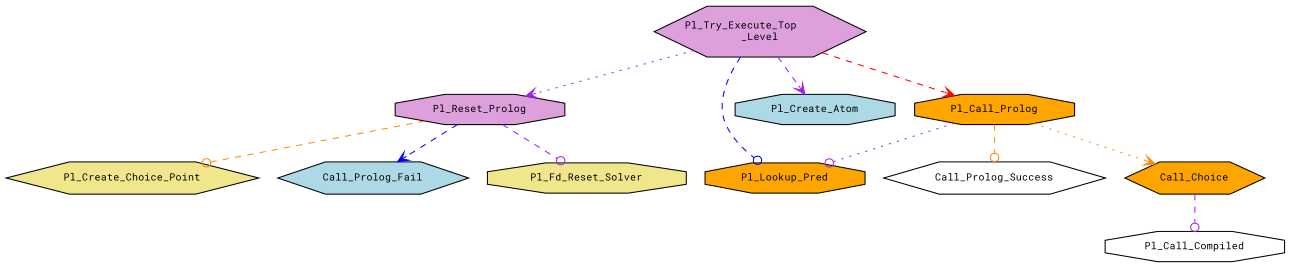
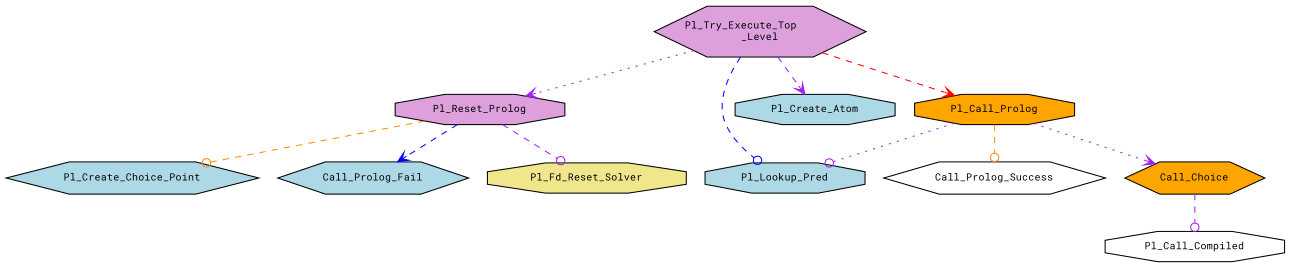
  digraph {
    fontname="Roboto Mono"
    rankdir=TB
    node [color=black fillcolor=lightblue fontname="Roboto Mono" fontsize=10 shape=octagon style=filled]
    edge [arrowhead=odot color=purple fontname="Roboto Mono" fontsize=10 labelfontname=Helvetica labelfontsize=10 style=dashed]
    n1 [fillcolor=plum fontcolor=black height=0.2 label="Pl_Try_Execute_Top\l_Level" shape=hexagon width=0.4]
    n2 [fillcolor=plum height=0.2 label=Pl_Reset_Prolog width=0.4]
-   n3 [fillcolor=orange height=0.2 label=Pl_Lookup_Pred width=0.4]
+   n3 [height=0.2 label=Pl_Lookup_Pred width=0.4]
    n4 [height=0.2 label=Pl_Create_Atom width=0.4]
    n5 [fillcolor=orange height=0.2 label=Pl_Call_Prolog width=0.4]
-   n6 [fillcolor=khaki height=0.2 label=Pl_Create_Choice_Point shape=hexagon width=0.4]
+   n6 [height=0.2 label=Pl_Create_Choice_Point shape=hexagon width=0.4]
    n7 [height=0.2 label=Call_Prolog_Fail shape=hexagon width=0.4]
    n8 [fillcolor=khaki height=0.2 label=Pl_Fd_Reset_Solver width=0.4]
    n9 [fillcolor=white height=0.2 label=Call_Prolog_Success shape=hexagon width=0.4]
    n10 [fillcolor=orange height=0.2 label=Call_Choice shape=hexagon width=0.4]
    n11 [fillcolor=white height=0.2 label=Pl_Call_Compiled width=0.4]
    n1 -> n2 [arrowhead=vee style=dotted]
    n1 -> n3 [color=blue]
    n1 -> n4 [arrowhead=vee]
    n1 -> n5 [arrowhead=vee color=red]
    n2 -> n6 [color=darkorange]
    n2 -> n7 [arrowhead=vee color=blue]
    n2 -> n8
    n5 -> n3 [style=dotted]
    n5 -> n9 [color=darkorange]
-   n5 -> n10 [arrowhead=vee color=darkorange style=dotted]
+   n5 -> n10 [arrowhead=vee style=dotted]
    n10 -> n11
  }
